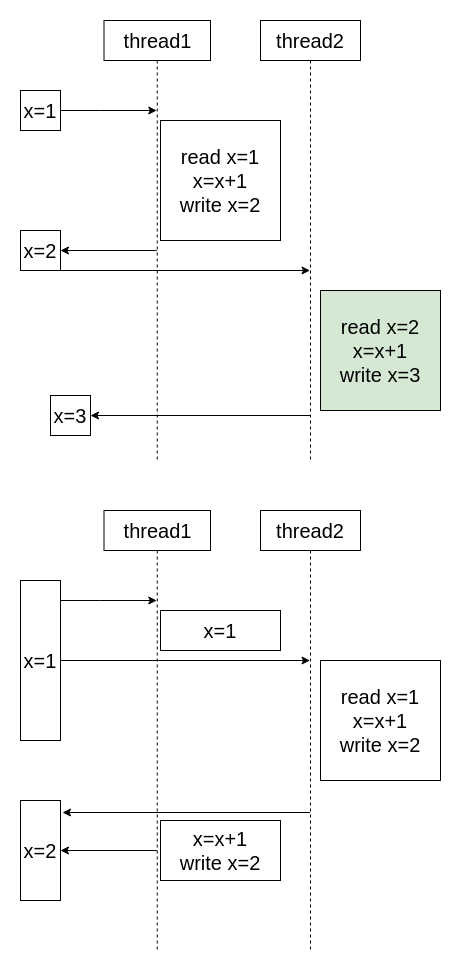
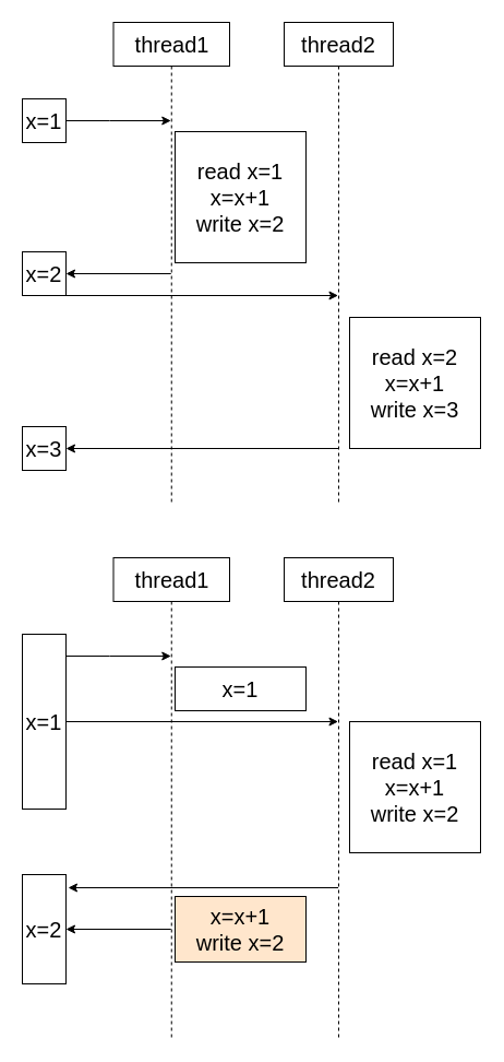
  <mxCell id="0" />
  <mxCell id="1" parent="0" />
  <mxCell id="2" value="&lt;font style=&quot;font-size: 20px&quot;&gt;thread1&lt;/font&gt;" style="shape=umlLifeline;perimeter=lifelinePerimeter;whiteSpace=wrap;html=1;container=1;collapsible=0;recursiveResize=0;outlineConnect=0;" parent="1" vertex="1"><mxGeometry x="103.5" y="20" width="106.5" height="440" as="geometry" /></mxCell>
  <mxCell id="3" value="&lt;font style=&quot;font-size: 20px&quot;&gt;thread2&lt;/font&gt;" style="shape=umlLifeline;perimeter=lifelinePerimeter;whiteSpace=wrap;html=1;container=1;collapsible=0;recursiveResize=0;outlineConnect=0;" parent="1" vertex="1"><mxGeometry x="260" y="20" width="100" height="440" as="geometry" /></mxCell>
  <mxCell id="4" style="edgeStyle=orthogonalEdgeStyle;rounded=0;orthogonalLoop=1;jettySize=auto;html=1;" edge="1" parent="1" source="5" target="2"><mxGeometry relative="1" as="geometry"><Array as="points"><mxPoint x="100" y="110" /><mxPoint x="100" y="110" /></Array></mxGeometry></mxCell>
  <mxCell id="5" value="&lt;font style=&quot;font-size: 20px&quot;&gt;x=1&lt;/font&gt;" style="whiteSpace=wrap;html=1;aspect=fixed;" vertex="1" parent="1"><mxGeometry x="20" y="90" width="40" height="40" as="geometry" /></mxCell>
  <mxCell id="6" value="&lt;font style=&quot;font-size: 20px&quot;&gt;read x=1&lt;br&gt;x=x+1&lt;br&gt;write x=2&lt;/font&gt;" style="whiteSpace=wrap;html=1;aspect=fixed;" vertex="1" parent="1"><mxGeometry x="160" y="120" width="120" height="120" as="geometry" /></mxCell>
  <mxCell id="7" value="&lt;font style=&quot;font-size: 20px&quot;&gt;x=2&lt;/font&gt;" style="whiteSpace=wrap;html=1;aspect=fixed;" vertex="1" parent="1"><mxGeometry x="20" y="230" width="40" height="40" as="geometry" /></mxCell>
  <mxCell id="8" value="" style="endArrow=classic;html=1;entryX=1;entryY=0.5;entryDx=0;entryDy=0;" edge="1" parent="1" source="2" target="7"><mxGeometry width="50" height="50" relative="1" as="geometry"><mxPoint x="10" y="440" as="sourcePoint" /><mxPoint x="60" y="390" as="targetPoint" /></mxGeometry></mxCell>
- <mxCell id="9" value="&lt;font style=&quot;font-size: 20px&quot;&gt;read x=2&lt;br&gt;x=x+1&lt;br&gt;write x=3&lt;/font&gt;" style="whiteSpace=wrap;html=1;aspect=fixed;fillColor=#d5e8d4;" vertex="1" parent="1"><mxGeometry x="320" y="290" width="120" height="120" as="geometry" /></mxCell>
+ <mxCell id="9" value="&lt;font style=&quot;font-size: 20px&quot;&gt;read x=2&lt;br&gt;x=x+1&lt;br&gt;write x=3&lt;/font&gt;" style="whiteSpace=wrap;html=1;aspect=fixed;" vertex="1" parent="1"><mxGeometry x="320" y="290" width="120" height="120" as="geometry" /></mxCell>
  <mxCell id="10" value="" style="endArrow=classic;html=1;exitX=1;exitY=1;exitDx=0;exitDy=0;" edge="1" parent="1" source="7" target="3"><mxGeometry width="50" height="50" relative="1" as="geometry"><mxPoint x="-110" y="510" as="sourcePoint" /><mxPoint x="-60" y="460" as="targetPoint" /></mxGeometry></mxCell>
- <mxCell id="11" value="&lt;font style=&quot;font-size: 20px&quot;&gt;x=3&lt;/font&gt;" style="whiteSpace=wrap;html=1;aspect=fixed;" vertex="1" parent="1"><mxGeometry x="50" y="395" width="40" height="40" as="geometry" /></mxCell>
+ <mxCell id="11" value="&lt;font style=&quot;font-size: 20px&quot;&gt;x=3&lt;/font&gt;" style="whiteSpace=wrap;html=1;aspect=fixed;" vertex="1" parent="1"><mxGeometry x="20" y="390" width="40" height="40" as="geometry" /></mxCell>
  <mxCell id="12" value="" style="endArrow=classic;html=1;entryX=1;entryY=0.5;entryDx=0;entryDy=0;" edge="1" parent="1" source="3" target="11"><mxGeometry width="50" height="50" relative="1" as="geometry"><mxPoint x="60" y="630" as="sourcePoint" /><mxPoint x="110" y="580" as="targetPoint" /></mxGeometry></mxCell>
  <mxCell id="13" value="&lt;font style=&quot;font-size: 20px&quot;&gt;thread1&lt;/font&gt;" style="shape=umlLifeline;perimeter=lifelinePerimeter;whiteSpace=wrap;html=1;container=1;collapsible=0;recursiveResize=0;outlineConnect=0;" vertex="1" parent="1"><mxGeometry x="103.5" y="510" width="106.5" height="440" as="geometry" /></mxCell>
  <mxCell id="14" value="&lt;font style=&quot;font-size: 20px&quot;&gt;thread2&lt;/font&gt;" style="shape=umlLifeline;perimeter=lifelinePerimeter;whiteSpace=wrap;html=1;container=1;collapsible=0;recursiveResize=0;outlineConnect=0;" vertex="1" parent="1"><mxGeometry x="260" y="510" width="100" height="440" as="geometry" /></mxCell>
  <mxCell id="15" style="edgeStyle=orthogonalEdgeStyle;rounded=0;orthogonalLoop=1;jettySize=auto;html=1;" edge="1" parent="1" target="13"><mxGeometry relative="1" as="geometry"><Array as="points"><mxPoint x="100" y="600" /><mxPoint x="100" y="600" /></Array><mxPoint x="60" y="600" as="sourcePoint" /></mxGeometry></mxCell>
  <mxCell id="16" value="&lt;font style=&quot;font-size: 20px&quot;&gt;read x=1&lt;br&gt;x=x+1&lt;br&gt;write x=2&lt;/font&gt;" style="whiteSpace=wrap;html=1;aspect=fixed;" vertex="1" parent="1"><mxGeometry x="320" y="660" width="120" height="120" as="geometry" /></mxCell>
  <mxCell id="17" value="&lt;font style=&quot;font-size: 20px&quot;&gt;x=1&lt;/font&gt;" style="rounded=0;whiteSpace=wrap;html=1;" vertex="1" parent="1"><mxGeometry x="160" y="610" width="120" height="40" as="geometry" /></mxCell>
  <mxCell id="18" value="&lt;font style=&quot;font-size: 20px&quot;&gt;x=1&lt;/font&gt;" style="rounded=0;whiteSpace=wrap;html=1;" vertex="1" parent="1"><mxGeometry x="20" y="580" width="40" height="160" as="geometry" /></mxCell>
  <mxCell id="19" value="" style="endArrow=classic;html=1;exitX=1;exitY=0.5;exitDx=0;exitDy=0;" edge="1" parent="1" source="18" target="14"><mxGeometry width="50" height="50" relative="1" as="geometry"><mxPoint x="190" y="800" as="sourcePoint" /><mxPoint x="240" y="750" as="targetPoint" /></mxGeometry></mxCell>
  <mxCell id="20" value="" style="endArrow=classic;html=1;entryX=1.05;entryY=0.12;entryDx=0;entryDy=0;entryPerimeter=0;" edge="1" parent="1" source="14" target="22"><mxGeometry width="50" height="50" relative="1" as="geometry"><mxPoint x="360" y="950" as="sourcePoint" /><mxPoint x="100" y="810" as="targetPoint" /></mxGeometry></mxCell>
- <mxCell id="21" value="&lt;font style=&quot;font-size: 20px&quot;&gt;x=x+1&lt;br&gt;write x=2&lt;/font&gt;" style="rounded=0;whiteSpace=wrap;html=1;" vertex="1" parent="1"><mxGeometry x="160" y="820" width="120" height="60" as="geometry" /></mxCell>
+ <mxCell id="21" value="&lt;font style=&quot;font-size: 20px&quot;&gt;x=x+1&lt;br&gt;write x=2&lt;/font&gt;" style="rounded=0;whiteSpace=wrap;html=1;fillColor=#ffe6cc;" vertex="1" parent="1"><mxGeometry x="160" y="820" width="120" height="60" as="geometry" /></mxCell>
  <mxCell id="22" value="&lt;font style=&quot;font-size: 20px&quot;&gt;x=2&lt;/font&gt;" style="rounded=0;whiteSpace=wrap;html=1;" vertex="1" parent="1"><mxGeometry x="20" y="800" width="40" height="100" as="geometry" /></mxCell>
  <mxCell id="23" value="" style="endArrow=classic;html=1;entryX=1;entryY=0.5;entryDx=0;entryDy=0;" edge="1" parent="1" source="13" target="22"><mxGeometry width="50" height="50" relative="1" as="geometry"><mxPoint x="-70" y="1040" as="sourcePoint" /><mxPoint x="-20" y="990" as="targetPoint" /></mxGeometry></mxCell>
